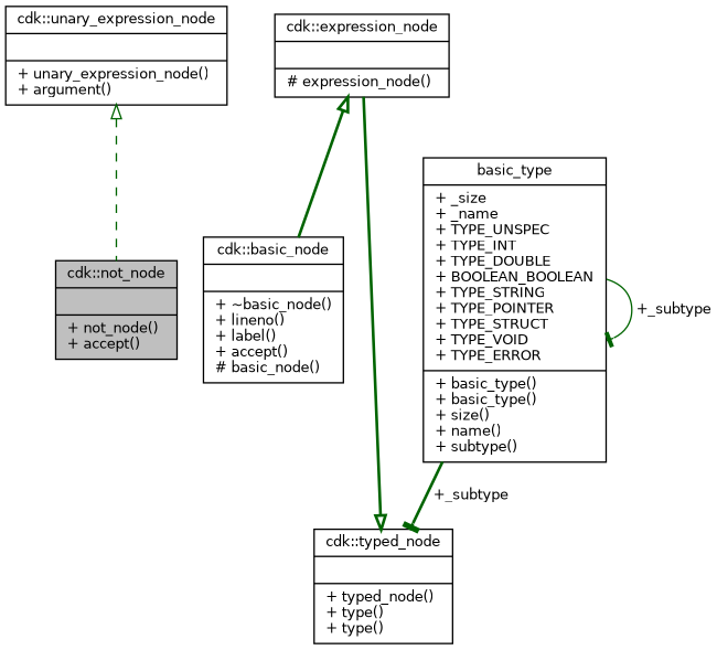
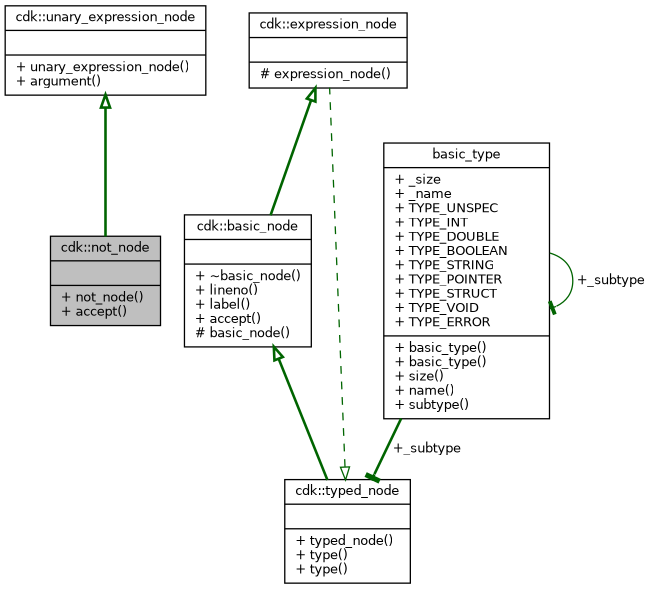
  digraph {
    fontname="DejaVu Sans"
    node [color=black fillcolor=white fontname="DejaVu Sans" fontsize=10 shape=record style=filled]
    edge [arrowtail=onormal color=darkgreen dir=back fontname="DejaVu Sans" fontsize=10 labelfontname=Helvetica labelfontsize=10 style=bold]
    n1 [fillcolor=grey75 fontcolor=black height=0.2 label="{cdk::not_node\n||+ not_node()\l+ accept()\l}" width=0.4]
    n2 [height=0.2 label="{cdk::unary_expression_node\n||+ unary_expression_node()\l+ argument()\l}" width=0.4]
    n3 [height=0.2 label="{cdk::expression_node\n||# expression_node()\l}" width=0.4]
    n4 [height=0.2 label="{cdk::basic_node\n||+ ~basic_node()\l+ lineno()\l+ label()\l+ accept()\l# basic_node()\l}" width=0.4]
    n5 [height=0.2 label="{cdk::typed_node\n||+ typed_node()\l+ type()\l+ type()\l}" width=0.4]
-   n6 [height=0.2 label="{basic_type\n|+ _size\l+ _name\l+ TYPE_UNSPEC\l+ TYPE_INT\l+ TYPE_DOUBLE\l+ BOOLEAN_BOOLEAN\l+ TYPE_STRING\l+ TYPE_POINTER\l+ TYPE_STRUCT\l+ TYPE_VOID\l+ TYPE_ERROR\l|+ basic_type()\l+ basic_type()\l+ size()\l+ name()\l+ subtype()\l}" width=0.4]
-   n2 -> n1 [style=dashed]
+   n6 [height=0.2 label="{basic_type\n|+ _size\l+ _name\l+ TYPE_UNSPEC\l+ TYPE_INT\l+ TYPE_DOUBLE\l+ TYPE_BOOLEAN\l+ TYPE_STRING\l+ TYPE_POINTER\l+ TYPE_STRUCT\l+ TYPE_VOID\l+ TYPE_ERROR\l|+ basic_type()\l+ basic_type()\l+ size()\l+ name()\l+ subtype()\l}" width=0.4]
+   n2 -> n1
    n3 -> n4
-   n5 -> n3
+   n4 -> n5
+   n5 -> n3 [style=dashed]
    n6 -> n5 [arrowhead=tee label=" +_subtype" arrowtail="" dir=""]
    n6 -> n6 [arrowhead=tee label=" +_subtype" style=solid arrowtail="" dir=""]
  }
